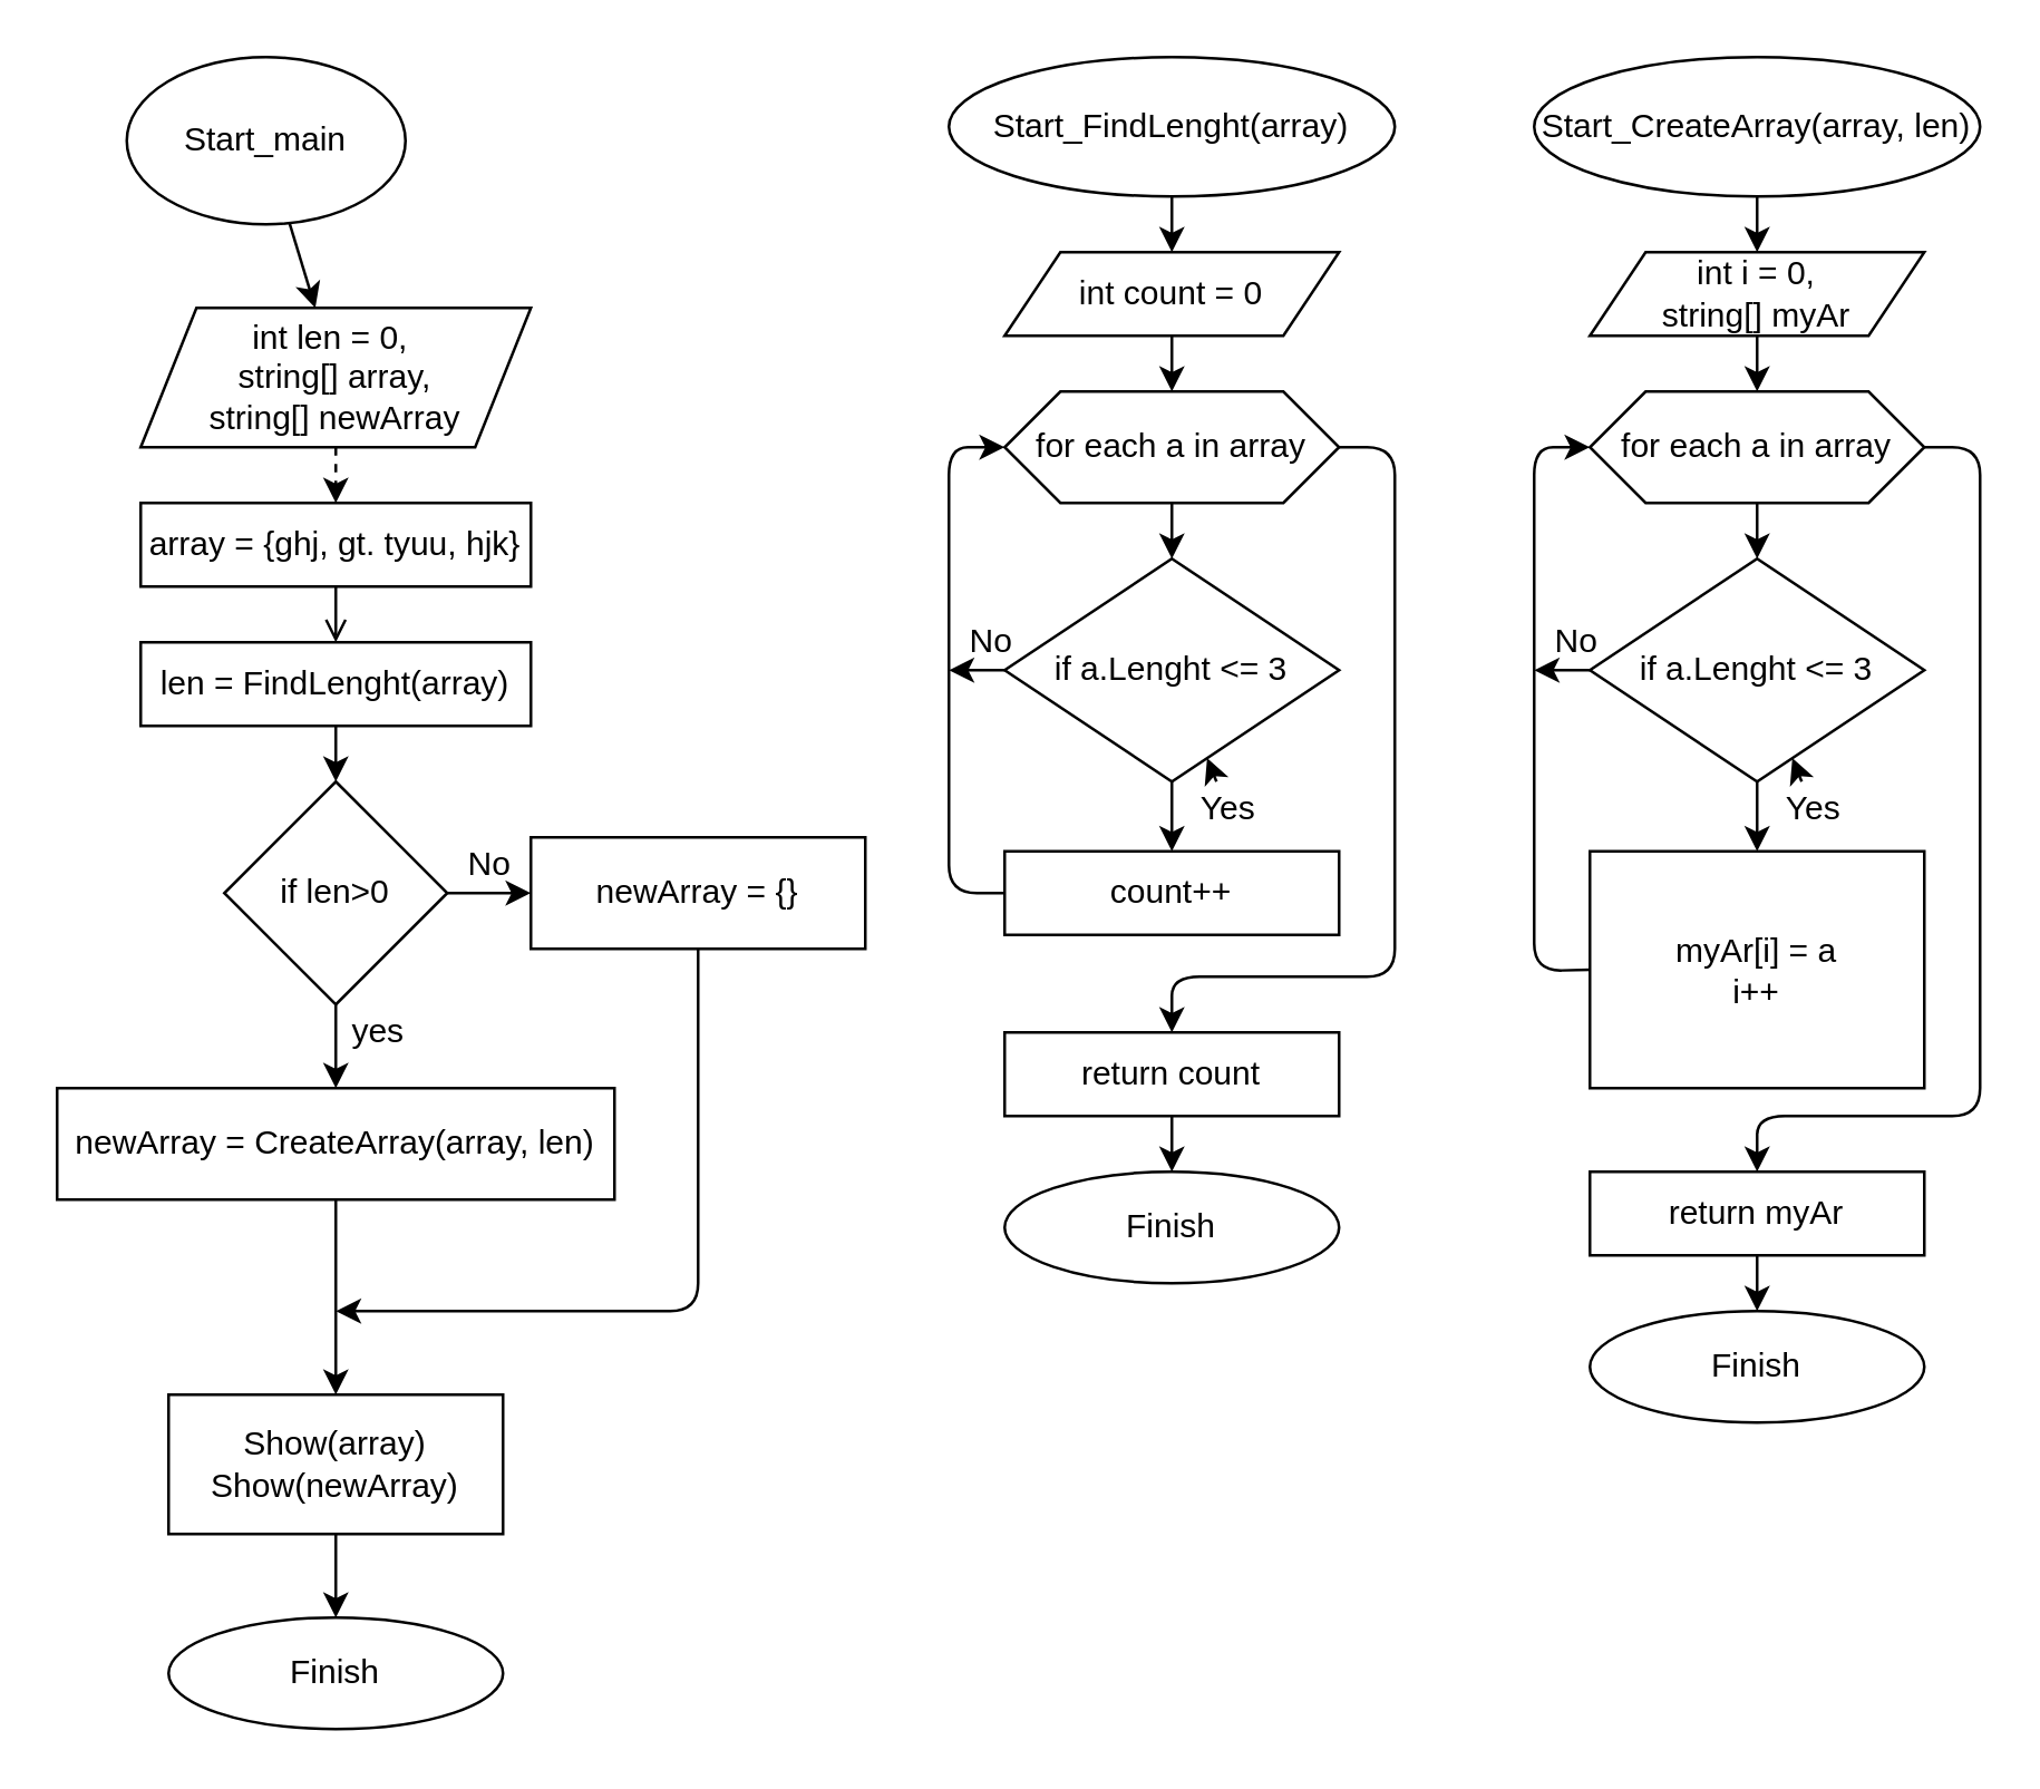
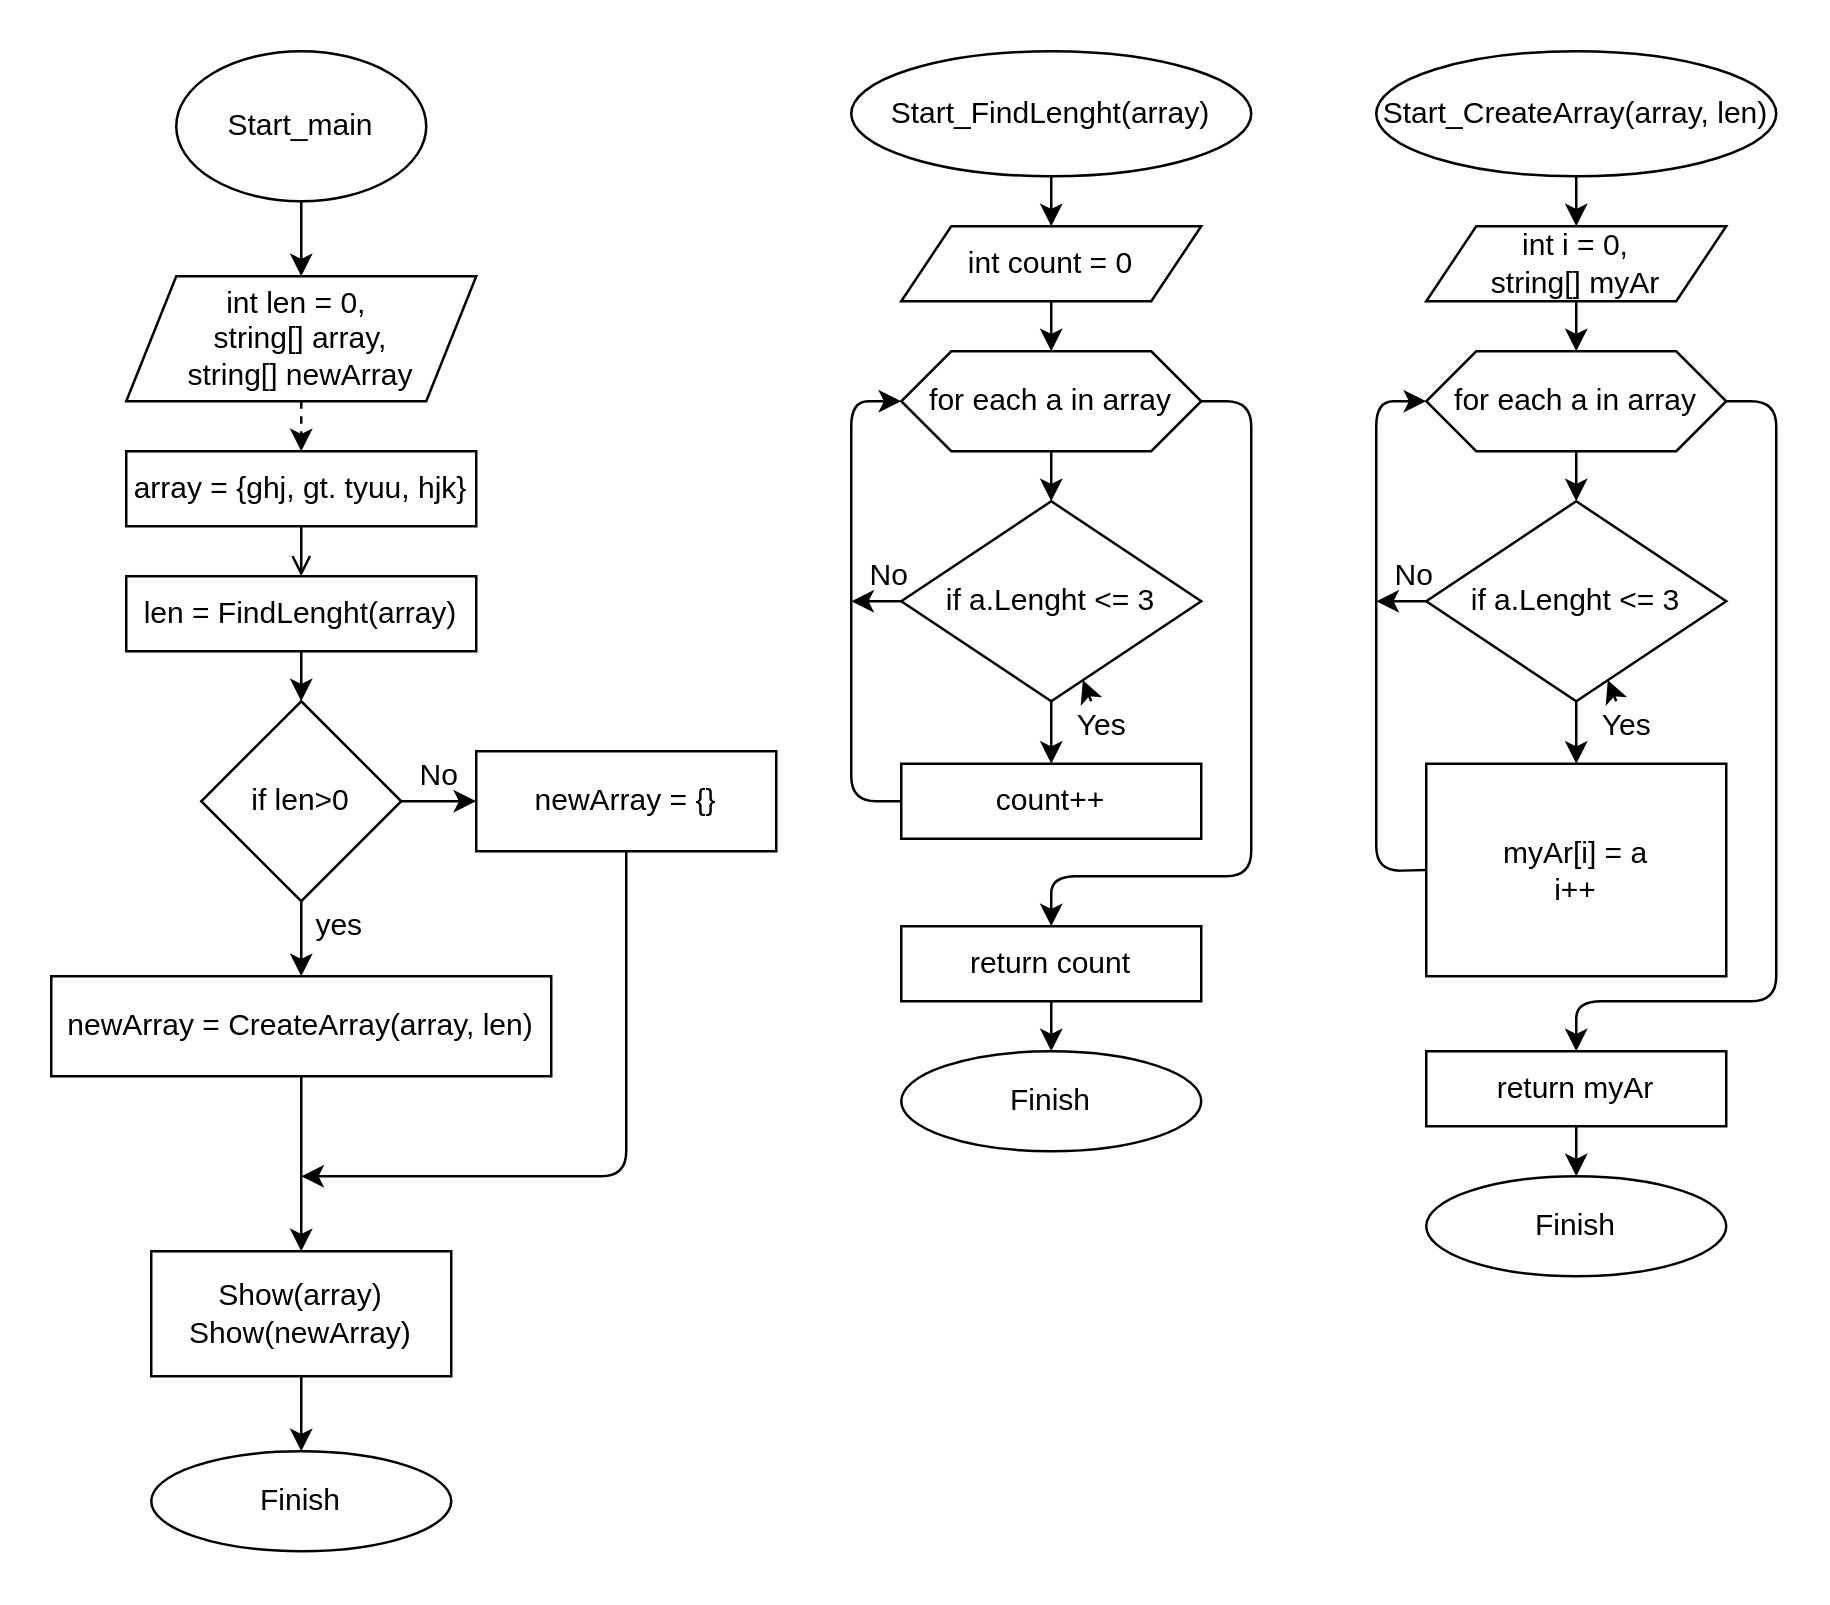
  <mxCell id="0" />
  <mxCell id="1" parent="0" />
  <mxCell id="2" value="" style="edgeStyle=none;html=1;" edge="1" parent="1" source="3" target="7"><mxGeometry relative="1" as="geometry"><mxPoint x="120" y="120" as="targetPoint" /></mxGeometry></mxCell>
- <mxCell id="3" value="Start_main" style="ellipse;whiteSpace=wrap;html=1;" vertex="1" parent="1"><mxGeometry x="45" y="20" width="100" height="60" as="geometry" /></mxCell>
+ <mxCell id="3" value="Start_main" style="ellipse;whiteSpace=wrap;html=1;" vertex="1" parent="1"><mxGeometry x="70" y="20" width="100" height="60" as="geometry" /></mxCell>
  <mxCell id="4" value="" style="edgeStyle=none;html=1;endArrow=open;" edge="1" parent="1" source="5" target="9"><mxGeometry relative="1" as="geometry" /></mxCell>
  <mxCell id="5" value="array = {ghj, gt. tyuu, hjk}&lt;br&gt;" style="whiteSpace=wrap;html=1;" vertex="1" parent="1"><mxGeometry x="50" y="180" width="140" height="30" as="geometry" /></mxCell>
  <mxCell id="6" style="edgeStyle=none;html=1;exitX=0.5;exitY=1;exitDx=0;exitDy=0;entryX=0.5;entryY=0;entryDx=0;entryDy=0;dashed=1;" edge="1" parent="1" source="7" target="5"><mxGeometry relative="1" as="geometry" /></mxCell>
  <mxCell id="7" value="int len = 0,&amp;nbsp;&lt;br&gt;string[] array,&lt;br&gt;string[] newArray" style="shape=parallelogram;perimeter=parallelogramPerimeter;whiteSpace=wrap;html=1;fixedSize=1;" vertex="1" parent="1"><mxGeometry x="50" y="110" width="140" height="50" as="geometry" /></mxCell>
  <mxCell id="8" value="" style="edgeStyle=none;html=1;" edge="1" parent="1" source="9" target="14"><mxGeometry relative="1" as="geometry"><mxPoint x="120" y="280" as="targetPoint" /></mxGeometry></mxCell>
  <mxCell id="9" value="len = FindLenght(array)" style="whiteSpace=wrap;html=1;" vertex="1" parent="1"><mxGeometry x="50" y="230" width="140" height="30" as="geometry" /></mxCell>
  <mxCell id="10" value="" style="edgeStyle=none;html=1;" edge="1" parent="1" source="11"><mxGeometry relative="1" as="geometry"><mxPoint x="120" y="500" as="targetPoint" /></mxGeometry></mxCell>
  <mxCell id="11" value="newArray = CreateArray(array, len)" style="whiteSpace=wrap;html=1;" vertex="1" parent="1"><mxGeometry y="390" width="200" height="40" as="geometry" x="20" /></mxCell>
  <mxCell id="12" value="" style="edgeStyle=none;html=1;" edge="1" parent="1" source="14" target="11"><mxGeometry relative="1" as="geometry" /></mxCell>
  <mxCell id="13" value="" style="edgeStyle=none;html=1;" edge="1" parent="1" source="14" target="17"><mxGeometry relative="1" as="geometry" /></mxCell>
  <mxCell id="14" value="if len&amp;gt;0" style="rhombus;whiteSpace=wrap;html=1;" vertex="1" parent="1"><mxGeometry x="80" y="280" width="80" height="80" as="geometry" /></mxCell>
  <mxCell id="15" value="yes&lt;br&gt;" style="text;html=1;align=center;verticalAlign=middle;resizable=0;points=[];autosize=1;strokeColor=none;fillColor=none;" vertex="1" parent="1"><mxGeometry x="120" y="360" width="30" height="20" as="geometry" /></mxCell>
  <mxCell id="16" style="edgeStyle=none;html=1;exitX=0.5;exitY=1;exitDx=0;exitDy=0;" edge="1" parent="1" source="17"><mxGeometry relative="1" as="geometry"><mxPoint x="120" y="470" as="targetPoint" /><Array as="points"><mxPoint x="250" y="470" /></Array></mxGeometry></mxCell>
  <mxCell id="17" value="newArray = {}" style="whiteSpace=wrap;html=1;" vertex="1" parent="1"><mxGeometry x="190" y="300" width="120" height="40" as="geometry" /></mxCell>
  <mxCell id="18" value="No" style="text;html=1;align=center;verticalAlign=middle;resizable=0;points=[];autosize=1;strokeColor=none;fillColor=none;" vertex="1" parent="1"><mxGeometry x="160" y="300" width="30" height="20" as="geometry" /></mxCell>
  <mxCell id="19" value="" style="edgeStyle=none;html=1;" edge="1" parent="1" source="20" target="21"><mxGeometry relative="1" as="geometry" /></mxCell>
  <mxCell id="20" value="Show(array)&lt;br&gt;Show(newArray)" style="rounded=0;whiteSpace=wrap;html=1;" vertex="1" parent="1"><mxGeometry x="60" y="500" width="120" height="50" as="geometry" /></mxCell>
  <mxCell id="21" value="Finish" style="ellipse;whiteSpace=wrap;html=1;rounded=0;" vertex="1" parent="1"><mxGeometry x="60" y="580" width="120" height="40" as="geometry" /></mxCell>
  <mxCell id="22" style="edgeStyle=none;html=1;exitX=0.5;exitY=1;exitDx=0;exitDy=0;entryX=0.5;entryY=0;entryDx=0;entryDy=0;" edge="1" parent="1" source="23" target="28"><mxGeometry relative="1" as="geometry" /></mxCell>
  <mxCell id="23" value="Start_FindLenght(array)" style="ellipse;whiteSpace=wrap;html=1;" vertex="1" parent="1"><mxGeometry x="340" y="20" width="160" height="50" as="geometry" /></mxCell>
  <mxCell id="24" value="" style="edgeStyle=none;html=1;" edge="1" parent="1" source="26" target="31"><mxGeometry relative="1" as="geometry" /></mxCell>
  <mxCell id="25" style="edgeStyle=none;html=1;exitX=1;exitY=0.5;exitDx=0;exitDy=0;" edge="1" parent="1" source="26"><mxGeometry relative="1" as="geometry"><mxPoint x="420" y="370" as="targetPoint" /><Array as="points"><mxPoint x="500" y="160" /><mxPoint x="500" y="270" /><mxPoint x="500" y="350" /><mxPoint x="460" y="350" /><mxPoint x="420" y="350" /></Array></mxGeometry></mxCell>
  <mxCell id="26" value="for each a in array" style="shape=hexagon;perimeter=hexagonPerimeter2;whiteSpace=wrap;html=1;fixedSize=1;" vertex="1" parent="1"><mxGeometry x="360" y="140" width="120" height="40" as="geometry" /></mxCell>
  <mxCell id="27" style="edgeStyle=none;html=1;entryX=0.5;entryY=0;entryDx=0;entryDy=0;" edge="1" parent="1" source="28" target="26"><mxGeometry relative="1" as="geometry" /></mxCell>
  <mxCell id="28" value="int count = 0" style="shape=parallelogram;perimeter=parallelogramPerimeter;whiteSpace=wrap;html=1;fixedSize=1;" vertex="1" parent="1"><mxGeometry x="360" y="90" width="120" height="30" as="geometry" /></mxCell>
  <mxCell id="29" value="" style="edgeStyle=none;html=1;" edge="1" parent="1" source="31" target="33"><mxGeometry relative="1" as="geometry" /></mxCell>
  <mxCell id="30" style="edgeStyle=none;html=1;exitX=0;exitY=0.5;exitDx=0;exitDy=0;" edge="1" parent="1" source="31"><mxGeometry relative="1" as="geometry"><mxPoint x="340" y="240" as="targetPoint" /></mxGeometry></mxCell>
  <mxCell id="31" value="if a.Lenght &amp;lt;= 3" style="rhombus;whiteSpace=wrap;html=1;" vertex="1" parent="1"><mxGeometry x="360" y="200" width="120" height="80" as="geometry" /></mxCell>
  <mxCell id="32" style="edgeStyle=none;html=1;exitX=0;exitY=0.5;exitDx=0;exitDy=0;entryX=0;entryY=0.5;entryDx=0;entryDy=0;" edge="1" parent="1" source="33" target="26"><mxGeometry relative="1" as="geometry"><Array as="points"><mxPoint x="340" y="320" /><mxPoint x="340" y="240" /><mxPoint x="340" y="160" /></Array></mxGeometry></mxCell>
  <mxCell id="33" value="count++" style="whiteSpace=wrap;html=1;" vertex="1" parent="1"><mxGeometry x="360" y="305" width="120" height="30" as="geometry" /></mxCell>
  <mxCell id="34" style="edgeStyle=none;html=1;" edge="1" parent="1" source="35" target="31"><mxGeometry relative="1" as="geometry" /></mxCell>
  <mxCell id="35" value="Yes" style="text;html=1;align=center;verticalAlign=middle;resizable=0;points=[];autosize=1;strokeColor=none;fillColor=none;" vertex="1" parent="1"><mxGeometry x="425" y="280" width="30" height="20" as="geometry" /></mxCell>
  <mxCell id="36" value="No" style="text;html=1;align=center;verticalAlign=middle;resizable=0;points=[];autosize=1;strokeColor=none;fillColor=none;" vertex="1" parent="1"><mxGeometry x="340" y="220" width="30" height="20" as="geometry" /></mxCell>
  <mxCell id="37" value="" style="edgeStyle=none;html=1;" edge="1" parent="1" source="38" target="39"><mxGeometry relative="1" as="geometry" /></mxCell>
  <mxCell id="38" value="return count" style="rounded=0;whiteSpace=wrap;html=1;" vertex="1" parent="1"><mxGeometry x="360" y="370" width="120" height="30" as="geometry" /></mxCell>
  <mxCell id="39" value="Finish" style="ellipse;whiteSpace=wrap;html=1;rounded=0;" vertex="1" parent="1"><mxGeometry x="360" y="420" width="120" height="40" as="geometry" /></mxCell>
  <mxCell id="40" style="edgeStyle=none;html=1;exitX=0.5;exitY=1;exitDx=0;exitDy=0;entryX=0.5;entryY=0;entryDx=0;entryDy=0;" edge="1" parent="1" source="41" target="46"><mxGeometry relative="1" as="geometry" /></mxCell>
  <mxCell id="41" value="Start_CreateArray(array, len)" style="ellipse;whiteSpace=wrap;html=1;" vertex="1" parent="1"><mxGeometry x="550" y="20" width="160" height="50" as="geometry" /></mxCell>
  <mxCell id="42" value="" style="edgeStyle=none;html=1;" edge="1" parent="1" source="44" target="49"><mxGeometry relative="1" as="geometry" /></mxCell>
  <mxCell id="43" style="edgeStyle=none;html=1;exitX=1;exitY=0.5;exitDx=0;exitDy=0;entryX=0.5;entryY=0;entryDx=0;entryDy=0;" edge="1" parent="1" source="44" target="56"><mxGeometry relative="1" as="geometry"><mxPoint x="630" y="370" as="targetPoint" /><Array as="points"><mxPoint x="710" y="160" /><mxPoint x="710" y="270" /><mxPoint x="710" y="400" /><mxPoint x="660" y="400" /><mxPoint x="630" y="400" /></Array></mxGeometry></mxCell>
  <mxCell id="44" value="for each a in array" style="shape=hexagon;perimeter=hexagonPerimeter2;whiteSpace=wrap;html=1;fixedSize=1;" vertex="1" parent="1"><mxGeometry x="570" y="140" width="120" height="40" as="geometry" /></mxCell>
  <mxCell id="45" style="edgeStyle=none;html=1;entryX=0.5;entryY=0;entryDx=0;entryDy=0;" edge="1" parent="1" source="46" target="44"><mxGeometry relative="1" as="geometry" /></mxCell>
  <mxCell id="46" value="int i = 0,&lt;br&gt;string[] myAr" style="shape=parallelogram;perimeter=parallelogramPerimeter;whiteSpace=wrap;html=1;fixedSize=1;" vertex="1" parent="1"><mxGeometry x="570" y="90" width="120" height="30" as="geometry" /></mxCell>
  <mxCell id="47" value="" style="edgeStyle=none;html=1;" edge="1" parent="1" source="49" target="51"><mxGeometry relative="1" as="geometry" /></mxCell>
  <mxCell id="48" style="edgeStyle=none;html=1;exitX=0;exitY=0.5;exitDx=0;exitDy=0;" edge="1" parent="1" source="49"><mxGeometry relative="1" as="geometry"><mxPoint x="550" y="240" as="targetPoint" /></mxGeometry></mxCell>
  <mxCell id="49" value="if a.Lenght &amp;lt;= 3" style="rhombus;whiteSpace=wrap;html=1;" vertex="1" parent="1"><mxGeometry x="570" y="200" width="120" height="80" as="geometry" /></mxCell>
  <mxCell id="50" style="edgeStyle=none;html=1;exitX=0;exitY=0.5;exitDx=0;exitDy=0;entryX=0;entryY=0.5;entryDx=0;entryDy=0;" edge="1" parent="1" source="51" target="44"><mxGeometry relative="1" as="geometry"><Array as="points"><mxPoint x="550" y="348" /><mxPoint x="550" y="320" /><mxPoint x="550" y="240" /><mxPoint x="550" y="160" /></Array></mxGeometry></mxCell>
  <mxCell id="51" value="myAr[i] = a&lt;br&gt;i++" style="whiteSpace=wrap;html=1;" vertex="1" parent="1"><mxGeometry x="570" y="305" width="120" height="85" as="geometry" /></mxCell>
  <mxCell id="52" style="edgeStyle=none;html=1;" edge="1" parent="1" source="53" target="49"><mxGeometry relative="1" as="geometry" /></mxCell>
  <mxCell id="53" value="Yes" style="text;html=1;align=center;verticalAlign=middle;resizable=0;points=[];autosize=1;strokeColor=none;fillColor=none;" vertex="1" parent="1"><mxGeometry x="635" y="280" width="30" height="20" as="geometry" /></mxCell>
  <mxCell id="54" value="No" style="text;html=1;align=center;verticalAlign=middle;resizable=0;points=[];autosize=1;strokeColor=none;fillColor=none;" vertex="1" parent="1"><mxGeometry x="550" y="220" width="30" height="20" as="geometry" /></mxCell>
  <mxCell id="55" value="" style="edgeStyle=none;html=1;" edge="1" parent="1" source="56" target="57"><mxGeometry relative="1" as="geometry" /></mxCell>
  <mxCell id="56" value="return myAr" style="rounded=0;whiteSpace=wrap;html=1;" vertex="1" parent="1"><mxGeometry x="570" y="420" width="120" height="30" as="geometry" /></mxCell>
  <mxCell id="57" value="Finish" style="ellipse;whiteSpace=wrap;html=1;rounded=0;" vertex="1" parent="1"><mxGeometry x="570" y="470" width="120" height="40" as="geometry" /></mxCell>
